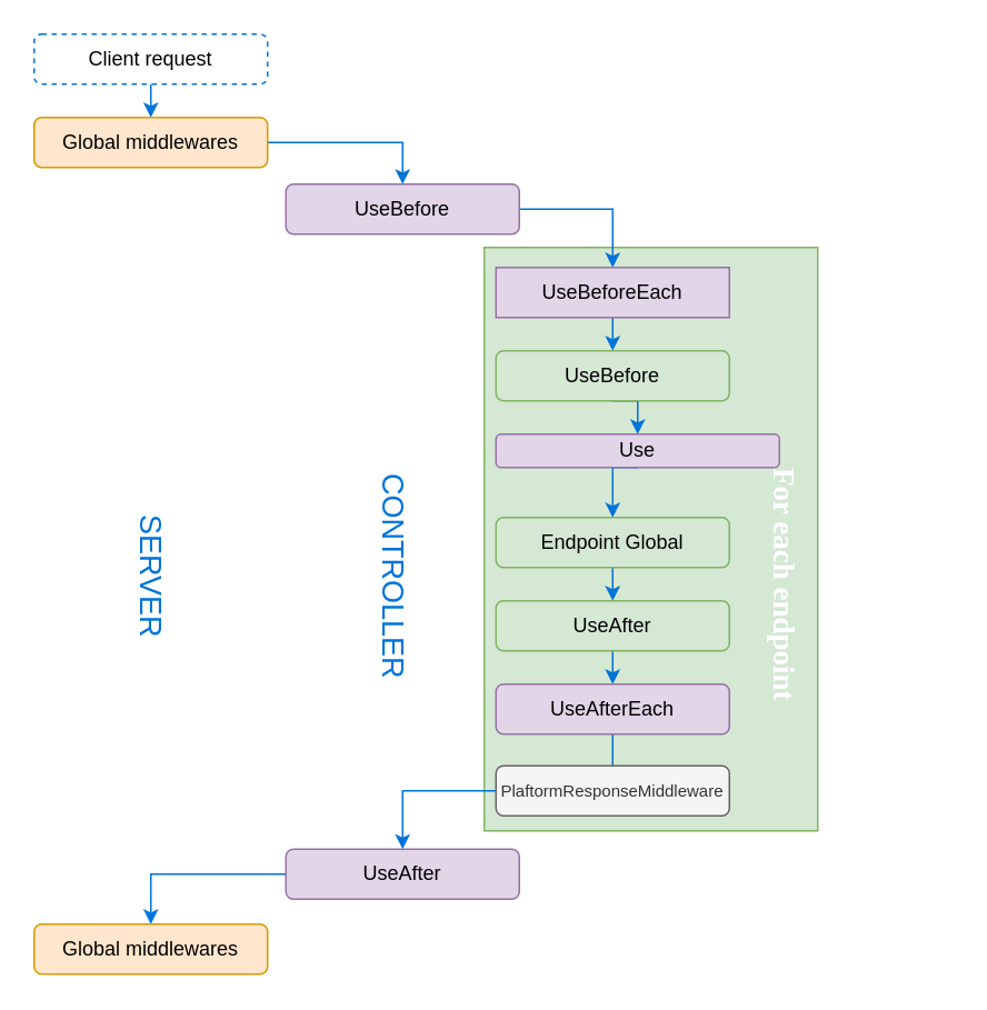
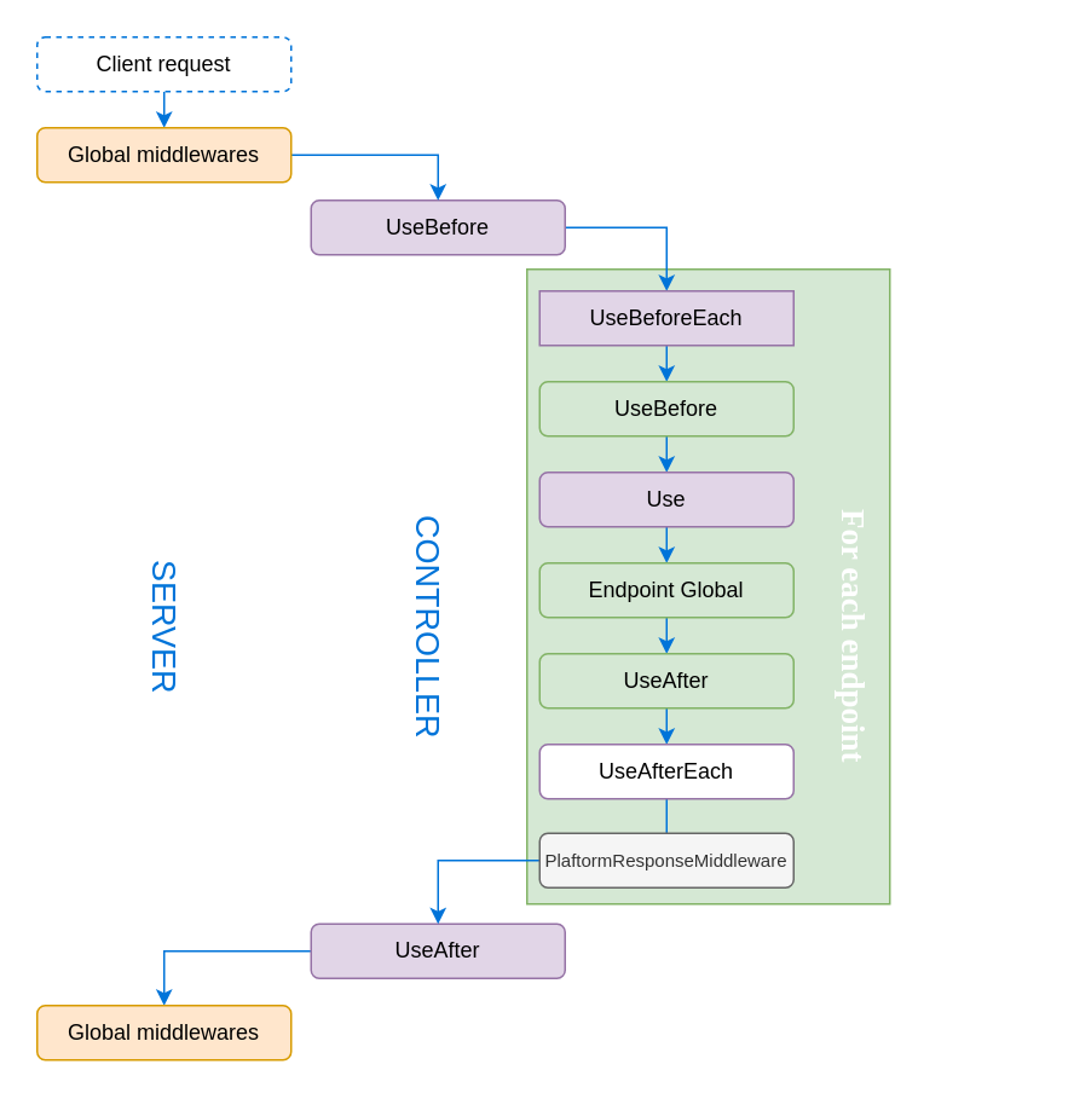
  <mxCell id="0" />
  <mxCell id="1" parent="0" />
  <mxCell id="2" value="" style="rounded=0;whiteSpace=wrap;html=1;fillColor=#d5e8d4;strokeColor=#82b366;" parent="1" vertex="1"><mxGeometry x="290" y="148" width="200" height="350" as="geometry" /></mxCell>
  <mxCell id="3" style="edgeStyle=orthogonalEdgeStyle;rounded=0;orthogonalLoop=1;jettySize=auto;html=1;exitX=0.5;exitY=1;exitDx=0;exitDy=0;entryX=0.5;entryY=0;entryDx=0;entryDy=0;strokeColor=#0074d9;" parent="1" source="4" target="8" edge="1"><mxGeometry relative="1" as="geometry"><mxPoint x="120" y="110" as="targetPoint" /></mxGeometry></mxCell>
  <mxCell id="4" value="Client request" style="rounded=1;whiteSpace=wrap;html=1;strokeColor=#0074d9;fontFamily=Helvetica;dashed=1;" parent="1" vertex="1"><mxGeometry x="20" y="20" width="140" height="30" as="geometry" /></mxCell>
  <mxCell id="5" style="edgeStyle=orthogonalEdgeStyle;rounded=0;orthogonalLoop=1;jettySize=auto;html=1;exitX=1;exitY=0.5;exitDx=0;exitDy=0;entryX=0.5;entryY=0;entryDx=0;entryDy=0;strokeColor=#0074D9;" parent="1" source="6" target="10" edge="1"><mxGeometry relative="1" as="geometry" /></mxCell>
  <mxCell id="6" value="UseBefore" style="rounded=1;whiteSpace=wrap;html=1;strokeColor=#9673a6;fillColor=#e1d5e7;fontFamily=Helvetica;" parent="1" vertex="1"><mxGeometry x="171" y="110" width="140" height="30" as="geometry" /></mxCell>
  <mxCell id="7" style="edgeStyle=orthogonalEdgeStyle;rounded=0;orthogonalLoop=1;jettySize=auto;html=1;exitX=1;exitY=0.5;exitDx=0;exitDy=0;entryX=0.5;entryY=0;entryDx=0;entryDy=0;strokeColor=#0074D9;" parent="1" source="8" target="6" edge="1"><mxGeometry relative="1" as="geometry" /></mxCell>
  <mxCell id="8" value="Global middlewares" style="rounded=1;whiteSpace=wrap;html=1;strokeColor=#d79b00;fillColor=#ffe6cc;fontFamily=Helvetica;" parent="1" vertex="1"><mxGeometry x="20" y="70" width="140" height="30" as="geometry" /></mxCell>
  <mxCell id="9" style="edgeStyle=orthogonalEdgeStyle;rounded=0;orthogonalLoop=1;jettySize=auto;html=1;exitX=0.5;exitY=1;exitDx=0;exitDy=0;entryX=0.5;entryY=0;entryDx=0;entryDy=0;strokeColor=#0074D9;" parent="1" source="10" target="12" edge="1"><mxGeometry relative="1" as="geometry" /></mxCell>
  <mxCell id="10" value="UseBeforeEach" style="whiteSpace=wrap;html=1;strokeColor=#9673a6;fillColor=#e1d5e7;fontFamily=Helvetica;rounded=0;" parent="1" vertex="1"><mxGeometry x="297" y="160" width="140" height="30" as="geometry" /></mxCell>
  <mxCell id="11" style="edgeStyle=orthogonalEdgeStyle;rounded=0;orthogonalLoop=1;jettySize=auto;html=1;exitX=0.5;exitY=1;exitDx=0;exitDy=0;entryX=0.5;entryY=0;entryDx=0;entryDy=0;strokeColor=#0074D9;" parent="1" source="12" target="14" edge="1"><mxGeometry relative="1" as="geometry" /></mxCell>
  <mxCell id="12" value="UseBefore" style="rounded=1;whiteSpace=wrap;html=1;strokeColor=#82b366;fillColor=#d5e8d4;fontFamily=Helvetica;" parent="1" vertex="1"><mxGeometry x="297" y="210" width="140" height="30" as="geometry" /></mxCell>
  <mxCell id="13" style="edgeStyle=orthogonalEdgeStyle;rounded=0;orthogonalLoop=1;jettySize=auto;html=1;exitX=0.5;exitY=1;exitDx=0;exitDy=0;entryX=0.5;entryY=0;entryDx=0;entryDy=0;strokeColor=#0074D9;" parent="1" source="14" target="16" edge="1"><mxGeometry relative="1" as="geometry" /></mxCell>
- <mxCell id="14" value="Use" style="rounded=1;whiteSpace=wrap;html=1;strokeColor=#9673a6;fillColor=#e1d5e7;fontFamily=Helvetica;" parent="1" vertex="1"><mxGeometry x="297" y="260" width="170" height="20" as="geometry" /></mxCell>
+ <mxCell id="14" value="Use" style="rounded=1;whiteSpace=wrap;html=1;strokeColor=#9673a6;fillColor=#e1d5e7;fontFamily=Helvetica;" parent="1" vertex="1"><mxGeometry x="297" y="260" width="140" height="30" as="geometry" /></mxCell>
  <mxCell id="15" style="edgeStyle=orthogonalEdgeStyle;rounded=0;orthogonalLoop=1;jettySize=auto;html=1;exitX=0.5;exitY=1;exitDx=0;exitDy=0;entryX=0.5;entryY=0;entryDx=0;entryDy=0;strokeColor=#0074D9;" parent="1" source="16" target="18" edge="1"><mxGeometry relative="1" as="geometry" /></mxCell>
  <mxCell id="16" value="Endpoint Global" style="rounded=1;whiteSpace=wrap;html=1;strokeColor=#82b366;fillColor=#d5e8d4;fontFamily=Helvetica;" parent="1" vertex="1"><mxGeometry x="297" y="310" width="140" height="30" as="geometry" /></mxCell>
  <mxCell id="17" style="edgeStyle=orthogonalEdgeStyle;rounded=0;orthogonalLoop=1;jettySize=auto;html=1;exitX=0.5;exitY=1;exitDx=0;exitDy=0;entryX=0.5;entryY=0;entryDx=0;entryDy=0;strokeColor=#0074D9;" parent="1" source="18" target="20" edge="1"><mxGeometry relative="1" as="geometry" /></mxCell>
  <mxCell id="18" value="UseAfter" style="rounded=1;whiteSpace=wrap;html=1;strokeColor=#82b366;fillColor=#d5e8d4;fontFamily=Helvetica;" parent="1" vertex="1"><mxGeometry x="297" y="360" width="140" height="30" as="geometry" /></mxCell>
  <mxCell id="19" style="edgeStyle=orthogonalEdgeStyle;rounded=0;orthogonalLoop=1;jettySize=auto;html=1;exitX=0.5;exitY=1;exitDx=0;exitDy=0;entryX=0.5;entryY=0;entryDx=0;entryDy=0;strokeColor=#0074D9;endArrow=none;" parent="1" source="20" target="24" edge="1"><mxGeometry relative="1" as="geometry"><mxPoint x="367" y="460" as="targetPoint" /></mxGeometry></mxCell>
- <mxCell id="20" value="UseAfterEach" style="rounded=1;whiteSpace=wrap;html=1;strokeColor=#9673a6;fillColor=#e1d5e7;fontFamily=Helvetica;" parent="1" vertex="1"><mxGeometry x="297" y="410" width="140" height="30" as="geometry" /></mxCell>
+ <mxCell id="20" value="UseAfterEach" style="rounded=1;whiteSpace=wrap;html=1;strokeColor=#9673a6;fillColor=#ffffff;fontFamily=Helvetica;" parent="1" vertex="1"><mxGeometry x="297" y="410" width="140" height="30" as="geometry" /></mxCell>
  <mxCell id="21" style="edgeStyle=orthogonalEdgeStyle;rounded=0;orthogonalLoop=1;jettySize=auto;html=1;exitX=0;exitY=0.5;exitDx=0;exitDy=0;entryX=0.5;entryY=0;entryDx=0;entryDy=0;strokeColor=#0074D9;" parent="1" source="22" target="25" edge="1"><mxGeometry relative="1" as="geometry" /></mxCell>
  <mxCell id="22" value="&lt;div&gt;UseAfter&lt;/div&gt;" style="rounded=1;whiteSpace=wrap;html=1;strokeColor=#9673a6;fillColor=#e1d5e7;fontFamily=Helvetica;" parent="1" vertex="1"><mxGeometry x="171" y="509" width="140" height="30" as="geometry" /></mxCell>
  <mxCell id="23" style="edgeStyle=orthogonalEdgeStyle;rounded=0;orthogonalLoop=1;jettySize=auto;html=1;exitX=0;exitY=0.5;exitDx=0;exitDy=0;entryX=0.5;entryY=0;entryDx=0;entryDy=0;strokeColor=#0074D9;" parent="1" source="24" target="22" edge="1"><mxGeometry relative="1" as="geometry" /></mxCell>
  <mxCell id="24" value="&lt;font style=&quot;font-size: 10px&quot;&gt;PlaftormResponseMiddleware&lt;/font&gt;" style="rounded=1;whiteSpace=wrap;html=1;strokeColor=#666666;fontFamily=Helvetica;fillColor=#f5f5f5;fontColor=#333333;" parent="1" vertex="1"><mxGeometry x="297" y="459" width="140" height="30" as="geometry" /></mxCell>
  <mxCell id="25" value="Global middlewares" style="rounded=1;whiteSpace=wrap;html=1;strokeColor=#d79b00;fillColor=#ffe6cc;fontFamily=Helvetica;" parent="1" vertex="1"><mxGeometry x="20" y="554" width="140" height="30" as="geometry" /></mxCell>
  <mxCell id="26" value="&lt;font style=&quot;font-size: 18px&quot; color=&quot;#0074D9&quot;&gt;SERVER&lt;/font&gt;" style="text;html=1;align=center;verticalAlign=middle;resizable=0;points=[];autosize=1;rotation=90;" parent="1" vertex="1"><mxGeometry x="45" y="335" width="90" height="20" as="geometry" /></mxCell>
  <mxCell id="27" value="&lt;font style=&quot;font-size: 18px&quot; color=&quot;#0074D9&quot;&gt;CONTROLLER&lt;/font&gt;" style="text;html=1;align=center;verticalAlign=middle;resizable=0;points=[];autosize=1;rotation=90;" parent="1" vertex="1"><mxGeometry x="165" y="335" width="140" height="20" as="geometry" /></mxCell>
  <mxCell id="28" value="&lt;font style=&quot;font-size: 18px&quot; face=&quot;Verdana&quot; color=&quot;#FFFFFF&quot;&gt;&lt;b&gt;For each endpoint&lt;/b&gt;&lt;/font&gt;" style="text;html=1;align=center;verticalAlign=middle;resizable=0;points=[];autosize=1;rotation=90;" parent="1" vertex="1"><mxGeometry x="370" y="340" width="200" height="20" as="geometry" /></mxCell>
